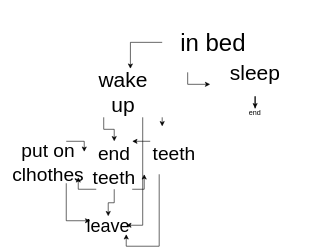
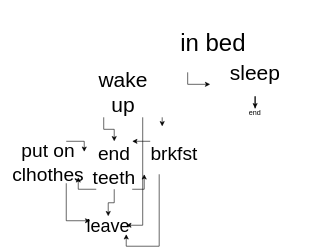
  <mxCell id="0" />
  <mxCell id="1" parent="0" />
  <mxCell id="2" style="edgeStyle=orthogonalEdgeStyle;rounded=0;orthogonalLoop=1;jettySize=auto;html=1;exitX=0.25;exitY=1;exitDx=0;exitDy=0;entryX=0;entryY=0.75;entryDx=0;entryDy=0;" parent="1" source="3" target="5" edge="1"><mxGeometry relative="1" as="geometry" /></mxCell>
  <mxCell id="3" value="&lt;font style=&quot;font-size: 40px;&quot;&gt;in bed&lt;/font&gt;" style="text;html=1;align=center;verticalAlign=middle;whiteSpace=wrap;rounded=0;" parent="1" vertex="1"><mxGeometry x="270" y="20" width="170" height="100" as="geometry" /></mxCell>
  <mxCell id="4" style="edgeStyle=orthogonalEdgeStyle;rounded=0;orthogonalLoop=1;jettySize=auto;html=1;exitX=0.5;exitY=1;exitDx=0;exitDy=0;" parent="1" source="5" target="10" edge="1"><mxGeometry relative="1" as="geometry" /></mxCell>
  <mxCell id="5" value="&lt;font style=&quot;font-size: 35px;&quot;&gt;sleep&lt;/font&gt;" style="text;html=1;align=center;verticalAlign=middle;whiteSpace=wrap;rounded=0;" parent="1" vertex="1"><mxGeometry x="350" y="80" width="150" height="80" as="geometry" /></mxCell>
  <mxCell id="6" style="edgeStyle=orthogonalEdgeStyle;rounded=0;orthogonalLoop=1;jettySize=auto;html=1;exitX=1;exitY=1;exitDx=0;exitDy=0;" edge="1" parent="1" source="9"><mxGeometry relative="1" as="geometry"><mxPoint x="270" y="210" as="targetPoint" /></mxGeometry></mxCell>
  <mxCell id="7" style="edgeStyle=orthogonalEdgeStyle;rounded=0;orthogonalLoop=1;jettySize=auto;html=1;exitX=0.25;exitY=1;exitDx=0;exitDy=0;entryX=0.5;entryY=0;entryDx=0;entryDy=0;" edge="1" parent="1" source="9" target="16"><mxGeometry relative="1" as="geometry" /></mxCell>
  <mxCell id="8" style="edgeStyle=orthogonalEdgeStyle;rounded=0;orthogonalLoop=1;jettySize=auto;html=1;exitX=0.75;exitY=1;exitDx=0;exitDy=0;entryX=1;entryY=0.5;entryDx=0;entryDy=0;" edge="1" parent="1" source="9" target="19"><mxGeometry relative="1" as="geometry" /></mxCell>
  <mxCell id="9" value="&lt;font style=&quot;font-size: 35px;&quot;&gt;wake up&lt;/font&gt;" style="text;html=1;align=center;verticalAlign=middle;whiteSpace=wrap;rounded=0;" parent="1" vertex="1"><mxGeometry x="140" y="110" width="130" height="85" as="geometry" /></mxCell>
  <mxCell id="10" value="&lt;div&gt;end&lt;/div&gt;&lt;div&gt;&lt;br&gt;&lt;/div&gt;" style="text;html=1;align=center;verticalAlign=middle;whiteSpace=wrap;rounded=0;" parent="1" vertex="1"><mxGeometry x="395" y="180" width="60" height="30" as="geometry" /></mxCell>
- <mxCell id="11" style="edgeStyle=orthogonalEdgeStyle;rounded=0;orthogonalLoop=1;jettySize=auto;html=1;exitX=0;exitY=0.5;exitDx=0;exitDy=0;entryX=0.592;entryY=0.047;entryDx=0;entryDy=0;entryPerimeter=0;" parent="1" source="3" target="9" edge="1"><mxGeometry relative="1" as="geometry" /></mxCell>
  <mxCell id="12" style="edgeStyle=orthogonalEdgeStyle;rounded=0;orthogonalLoop=1;jettySize=auto;html=1;exitX=0.25;exitY=1;exitDx=0;exitDy=0;entryX=1;entryY=1;entryDx=0;entryDy=0;" edge="1" parent="1" source="13" target="19"><mxGeometry relative="1" as="geometry" /></mxCell>
- <mxCell id="13" value="&lt;font style=&quot;font-size: 32px;&quot;&gt;teeth&lt;/font&gt;" style="text;html=1;align=center;verticalAlign=middle;whiteSpace=wrap;rounded=0;" vertex="1" parent="1"><mxGeometry x="240" y="220" width="100" height="70" as="geometry" /></mxCell>
+ <mxCell id="13" value="&lt;font style=&quot;font-size: 32px;&quot;&gt;brkfst&lt;/font&gt;" style="text;html=1;align=center;verticalAlign=middle;whiteSpace=wrap;rounded=0;" vertex="1" parent="1"><mxGeometry x="240" y="220" width="100" height="70" as="geometry" /></mxCell>
  <mxCell id="14" style="edgeStyle=orthogonalEdgeStyle;rounded=0;orthogonalLoop=1;jettySize=auto;html=1;exitX=0.5;exitY=1;exitDx=0;exitDy=0;entryX=0.5;entryY=0;entryDx=0;entryDy=0;" edge="1" parent="1" source="16" target="19"><mxGeometry relative="1" as="geometry" /></mxCell>
  <mxCell id="15" style="edgeStyle=orthogonalEdgeStyle;rounded=0;orthogonalLoop=1;jettySize=auto;html=1;exitX=0.75;exitY=1;exitDx=0;exitDy=0;entryX=0;entryY=1;entryDx=0;entryDy=0;" edge="1" parent="1" source="16" target="13"><mxGeometry relative="1" as="geometry" /></mxCell>
  <mxCell id="16" value="&lt;font style=&quot;font-size: 32px;&quot;&gt;end teeth&lt;/font&gt;" style="text;html=1;align=center;verticalAlign=middle;whiteSpace=wrap;rounded=0;" vertex="1" parent="1"><mxGeometry x="130" y="235" width="120" height="80" as="geometry" /></mxCell>
  <mxCell id="17" style="edgeStyle=orthogonalEdgeStyle;rounded=0;orthogonalLoop=1;jettySize=auto;html=1;exitX=0.75;exitY=1;exitDx=0;exitDy=0;entryX=0;entryY=0.25;entryDx=0;entryDy=0;" edge="1" parent="1" source="18" target="19"><mxGeometry relative="1" as="geometry" /></mxCell>
  <mxCell id="18" value="&lt;font style=&quot;font-size: 32px;&quot;&gt;put on clhothes&lt;/font&gt;" style="text;html=1;align=center;verticalAlign=middle;whiteSpace=wrap;rounded=0;" vertex="1" parent="1"><mxGeometry x="20" y="235" width="120" height="70" as="geometry" /></mxCell>
  <mxCell id="19" value="&lt;font style=&quot;font-size: 30px;&quot;&gt;leave&lt;/font&gt;" style="text;html=1;align=center;verticalAlign=middle;whiteSpace=wrap;rounded=0;" vertex="1" parent="1"><mxGeometry x="150" y="360" width="60" height="30" as="geometry" /></mxCell>
  <mxCell id="20" style="edgeStyle=orthogonalEdgeStyle;rounded=0;orthogonalLoop=1;jettySize=auto;html=1;exitX=0.75;exitY=0;exitDx=0;exitDy=0;entryX=1;entryY=0.25;entryDx=0;entryDy=0;" edge="1" parent="1" source="18" target="18"><mxGeometry relative="1" as="geometry" /></mxCell>
  <mxCell id="21" style="edgeStyle=orthogonalEdgeStyle;rounded=0;orthogonalLoop=1;jettySize=auto;html=1;exitX=1;exitY=0;exitDx=0;exitDy=0;entryX=0.75;entryY=0;entryDx=0;entryDy=0;" edge="1" parent="1" source="16" target="16"><mxGeometry relative="1" as="geometry" /></mxCell>
  <mxCell id="22" style="edgeStyle=orthogonalEdgeStyle;rounded=0;orthogonalLoop=1;jettySize=auto;html=1;exitX=0.25;exitY=1;exitDx=0;exitDy=0;entryX=0;entryY=0.75;entryDx=0;entryDy=0;" edge="1" parent="1" source="16" target="16"><mxGeometry relative="1" as="geometry" /></mxCell>
